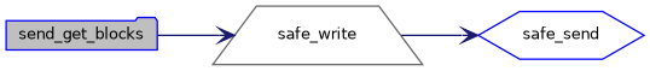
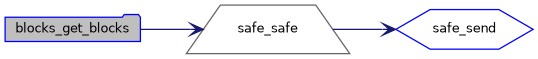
  digraph {
    rankdir=LR
    node [color=blue fillcolor=white fontname=Helvetica fontsize=10 style=filled]
    edge [arrowhead=vee color=midnightblue fontname=Helvetica fontsize=10 labelfontname=Helvetica labelfontsize=10 style=solid]
-   n1 [fillcolor=grey75 fontcolor=black height=0.2 label=send_get_blocks shape=folder width=0.4]
-   n2 [color=gray40 height=0.2 label=safe_write shape=trapezium width=0.4]
+   n1 [fillcolor=grey75 fontcolor=black height=0.2 label=blocks_get_blocks shape=folder width=0.4]
+   n2 [color=gray40 height=0.2 label=safe_safe shape=trapezium width=0.4]
    n3 [height=0.2 label=safe_send shape=hexagon width=0.4]
    n1 -> n2
    n2 -> n3
  }
